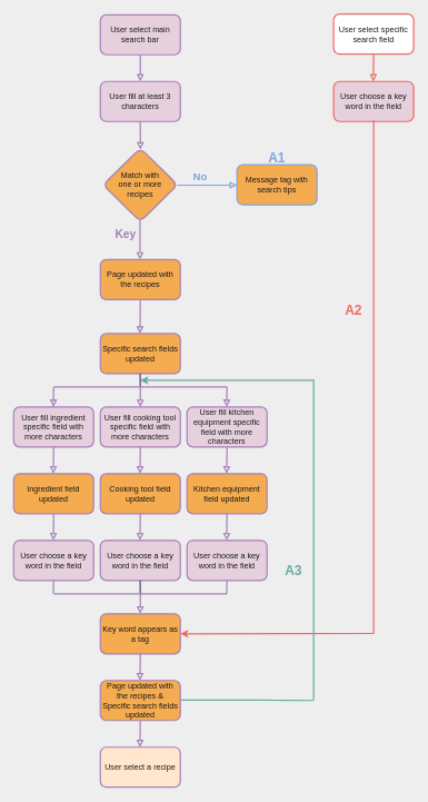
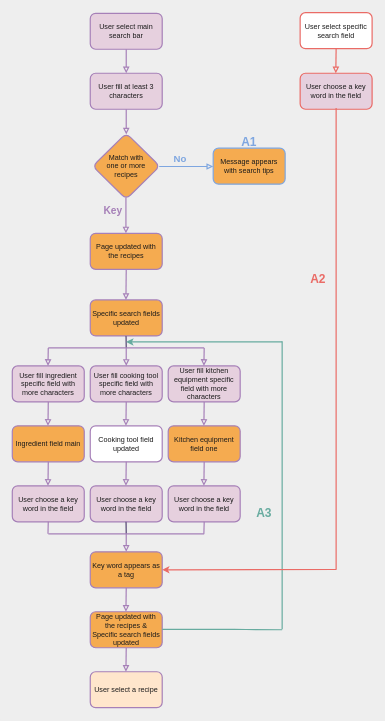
  <mxCell id="0" />
  <mxCell id="1" parent="0" />
  <mxCell id="2" value="User select main search bar" style="whiteSpace=wrap;html=1;fillColor=#E6D0DE;strokeColor=#A680B8;rounded=1;fontColor=#1A1A1A;strokeWidth=2;" vertex="1" parent="1"><mxGeometry x="150" y="21" width="120" height="60" as="geometry" /></mxCell>
  <mxCell id="3" value="" style="endArrow=block;html=1;endFill=0;labelBackgroundColor=#EEEEEE;strokeColor=#A680B8;fontColor=#000000;strokeWidth=2;" edge="1" parent="1"><mxGeometry width="50" height="50" relative="1" as="geometry"><mxPoint x="210" y="81" as="sourcePoint" /><mxPoint x="210" y="121" as="targetPoint" /></mxGeometry></mxCell>
  <mxCell id="4" value="User fill at least 3 characters" style="whiteSpace=wrap;html=1;fillColor=#E6D0DE;strokeColor=#A680B8;rounded=1;fontColor=#1A1A1A;strokeWidth=2;" vertex="1" parent="1"><mxGeometry x="150" y="121" width="120" height="60" as="geometry" /></mxCell>
  <mxCell id="5" value="Match with &lt;br&gt;one or more &lt;br&gt;recipes" style="rhombus;whiteSpace=wrap;html=1;fillColor=#f5ab50;strokeColor=#A680B8;rounded=1;fontColor=#1A1A1A;strokeWidth=2;" vertex="1" parent="1"><mxGeometry x="154" y="221" width="112" height="110" as="geometry" /></mxCell>
  <mxCell id="6" value="" style="endArrow=block;html=1;endFill=0;labelBackgroundColor=#EEEEEE;strokeColor=#A680B8;fontColor=#000000;strokeWidth=2;" edge="1" parent="1"><mxGeometry width="50" height="50" relative="1" as="geometry"><mxPoint x="210" y="181" as="sourcePoint" /><mxPoint x="210" y="223" as="targetPoint" /></mxGeometry></mxCell>
  <mxCell id="7" value="" style="endArrow=block;html=1;endFill=0;strokeColor=#7EA6E0;strokeWidth=2;arcSize=20;labelBackgroundColor=#EEEEEE;fontColor=#7EA6E0;" edge="1" parent="1"><mxGeometry width="50" height="50" relative="1" as="geometry"><mxPoint x="265" y="276.5" as="sourcePoint" /><mxPoint x="355" y="276.5" as="targetPoint" /></mxGeometry></mxCell>
  <mxCell id="8" value="No" style="text;html=1;strokeColor=none;fillColor=none;align=center;verticalAlign=middle;whiteSpace=wrap;fontColor=#7EA6E0;rounded=1;fontStyle=1;fontSize=16;" vertex="1" parent="1"><mxGeometry x="270" y="249" width="60" height="30" as="geometry" /></mxCell>
  <mxCell id="9" value="Key" style="text;html=1;strokeColor=none;fillColor=none;align=center;verticalAlign=middle;whiteSpace=wrap;rounded=1;fontColor=#A680B8;fontStyle=1;fontSize=17;" vertex="1" parent="1"><mxGeometry x="158" y="336" width="60" height="30" as="geometry" /></mxCell>
  <mxCell id="10" value="" style="endArrow=block;html=1;endFill=0;labelBackgroundColor=#EEEEEE;strokeColor=#A680B8;fontColor=#000000;strokeWidth=2;" edge="1" parent="1"><mxGeometry width="50" height="50" relative="1" as="geometry"><mxPoint x="209.5" y="328" as="sourcePoint" /><mxPoint x="209.5" y="388" as="targetPoint" /></mxGeometry></mxCell>
  <mxCell id="11" value="Page updated with the recipes" style="whiteSpace=wrap;html=1;fillColor=#F5AB50;strokeColor=#A680B8;rounded=1;fontColor=#1A1A1A;strokeWidth=2;" vertex="1" parent="1"><mxGeometry x="150" y="388" width="120" height="60" as="geometry" /></mxCell>
  <mxCell id="12" value="" style="edgeStyle=orthogonalEdgeStyle;orthogonalLoop=1;jettySize=auto;html=1;endArrow=block;endFill=0;labelBackgroundColor=#EEEEEE;strokeColor=#A680B8;fontColor=#000000;strokeWidth=2;" edge="1" parent="1" source="13" target="17"><mxGeometry relative="1" as="geometry" /></mxCell>
  <mxCell id="13" value="Specific search fields updated" style="whiteSpace=wrap;html=1;fillColor=#F5AB50;strokeColor=#A680B8;rounded=1;fontColor=#1A1A1A;strokeWidth=2;" vertex="1" parent="1"><mxGeometry x="150" y="499" width="120" height="60" as="geometry" /></mxCell>
  <mxCell id="14" value="" style="endArrow=block;html=1;endFill=0;labelBackgroundColor=#EEEEEE;strokeColor=#A680B8;fontColor=#000000;strokeWidth=2;" edge="1" parent="1"><mxGeometry width="50" height="50" relative="1" as="geometry"><mxPoint x="210" y="449" as="sourcePoint" /><mxPoint x="209.5" y="499" as="targetPoint" /></mxGeometry></mxCell>
  <mxCell id="15" value="User fill ingredient specific field with more characters" style="whiteSpace=wrap;html=1;fillColor=#E6D0DE;strokeColor=#A680B8;rounded=1;fontColor=#1A1A1A;strokeWidth=2;" vertex="1" parent="1"><mxGeometry x="20" y="609" width="120" height="60" as="geometry" /></mxCell>
  <mxCell id="16" value="" style="endArrow=block;html=1;endFill=0;labelBackgroundColor=#EEEEEE;strokeColor=#A680B8;fontColor=#000000;strokeWidth=2;" edge="1" parent="1"><mxGeometry width="50" height="50" relative="1" as="geometry"><mxPoint x="80" y="579" as="sourcePoint" /><mxPoint x="79.5" y="609" as="targetPoint" /></mxGeometry></mxCell>
  <mxCell id="17" value="User fill cooking tool specific field with more characters" style="whiteSpace=wrap;html=1;fillColor=#E6D0DE;strokeColor=#A680B8;rounded=1;fontColor=#1A1A1A;strokeWidth=2;" vertex="1" parent="1"><mxGeometry x="150" y="609" width="120" height="60" as="geometry" /></mxCell>
  <mxCell id="18" value="User fill kitchen equipment specific field with more characters" style="whiteSpace=wrap;html=1;fillColor=#E6D0DE;strokeColor=#A680B8;rounded=1;fontColor=#1A1A1A;strokeWidth=2;" vertex="1" parent="1"><mxGeometry x="280" y="609" width="120" height="60" as="geometry" /></mxCell>
  <mxCell id="19" value="" style="endArrow=none;html=1;labelBackgroundColor=#EEEEEE;strokeColor=#182E3E;fontColor=#1A1A1A;" edge="1" parent="1"><mxGeometry width="50" height="50" relative="1" as="geometry"><mxPoint x="210" y="579" as="sourcePoint" /><mxPoint x="209.5" y="559" as="targetPoint" /></mxGeometry></mxCell>
  <mxCell id="20" value="" style="endArrow=none;html=1;labelBackgroundColor=#EEEEEE;strokeColor=#A680B8;fontColor=#000000;strokeWidth=2;" edge="1" parent="1"><mxGeometry width="50" height="50" relative="1" as="geometry"><mxPoint x="80" y="579" as="sourcePoint" /><mxPoint x="340" y="579" as="targetPoint" /></mxGeometry></mxCell>
  <mxCell id="21" value="" style="endArrow=block;html=1;endFill=0;labelBackgroundColor=#EEEEEE;strokeColor=#A680B8;fontColor=#000000;strokeWidth=2;" edge="1" parent="1"><mxGeometry width="50" height="50" relative="1" as="geometry"><mxPoint x="340" y="579" as="sourcePoint" /><mxPoint x="339.5" y="609" as="targetPoint" /></mxGeometry></mxCell>
- <mxCell id="22" value="Ingredient field updated" style="whiteSpace=wrap;html=1;fillColor=#F5AB50;strokeColor=#A680B8;rounded=1;fontColor=#1A1A1A;strokeWidth=2;" vertex="1" parent="1"><mxGeometry x="20" y="709" width="120" height="60" as="geometry" /></mxCell>
- <mxCell id="23" value="Cooking tool field updated" style="whiteSpace=wrap;html=1;fillColor=#F5AB50;strokeColor=#A680B8;rounded=1;fontColor=#1A1A1A;strokeWidth=2;" vertex="1" parent="1"><mxGeometry x="150" y="709" width="120" height="60" as="geometry" /></mxCell>
- <mxCell id="24" value="Kitchen equipment field updated" style="whiteSpace=wrap;html=1;fillColor=#F5AB50;strokeColor=#A680B8;rounded=1;fontColor=#1A1A1A;strokeWidth=2;" vertex="1" parent="1"><mxGeometry x="280" y="709" width="120" height="60" as="geometry" /></mxCell>
+ <mxCell id="22" value="Ingredient field main" style="whiteSpace=wrap;html=1;fillColor=#F5AB50;strokeColor=#A680B8;rounded=1;fontColor=#1A1A1A;strokeWidth=2;" vertex="1" parent="1"><mxGeometry x="20" y="709" width="120" height="60" as="geometry" /></mxCell>
+ <mxCell id="23" value="Cooking tool field updated" style="whiteSpace=wrap;html=1;fillColor=#ffffff;strokeColor=#A680B8;rounded=1;fontColor=#1A1A1A;strokeWidth=2;" vertex="1" parent="1"><mxGeometry x="150" y="709" width="120" height="60" as="geometry" /></mxCell>
+ <mxCell id="24" value="Kitchen equipment field one" style="whiteSpace=wrap;html=1;fillColor=#F5AB50;strokeColor=#A680B8;rounded=1;fontColor=#1A1A1A;strokeWidth=2;" vertex="1" parent="1"><mxGeometry x="280" y="709" width="120" height="60" as="geometry" /></mxCell>
  <mxCell id="25" value="" style="endArrow=block;html=1;endFill=0;labelBackgroundColor=#EEEEEE;strokeColor=#A680B8;fontColor=#000000;strokeWidth=2;" edge="1" parent="1"><mxGeometry width="50" height="50" relative="1" as="geometry"><mxPoint x="80" y="669" as="sourcePoint" /><mxPoint x="79.5" y="709" as="targetPoint" /></mxGeometry></mxCell>
  <mxCell id="26" value="" style="endArrow=block;html=1;endFill=0;labelBackgroundColor=#EEEEEE;strokeColor=#A680B8;fontColor=#000000;strokeWidth=2;" edge="1" parent="1"><mxGeometry width="50" height="50" relative="1" as="geometry"><mxPoint x="210" y="669" as="sourcePoint" /><mxPoint x="209.5" y="709" as="targetPoint" /></mxGeometry></mxCell>
  <mxCell id="27" value="" style="endArrow=block;html=1;endFill=0;labelBackgroundColor=#EEEEEE;strokeColor=#A680B8;fontColor=#000000;strokeWidth=2;" edge="1" parent="1"><mxGeometry width="50" height="50" relative="1" as="geometry"><mxPoint x="340" y="669" as="sourcePoint" /><mxPoint x="339.5" y="709" as="targetPoint" /></mxGeometry></mxCell>
  <mxCell id="28" value="User choose a key word in the field" style="whiteSpace=wrap;html=1;fillColor=#E6D0DE;strokeColor=#A680B8;rounded=1;fontColor=#1A1A1A;strokeWidth=2;" vertex="1" parent="1"><mxGeometry x="20" y="809" width="120" height="60" as="geometry" /></mxCell>
  <mxCell id="29" value="" style="endArrow=block;html=1;endFill=0;labelBackgroundColor=#EEEEEE;strokeColor=#A680B8;fontColor=#000000;strokeWidth=2;" edge="1" parent="1"><mxGeometry width="50" height="50" relative="1" as="geometry"><mxPoint x="80" y="769" as="sourcePoint" /><mxPoint x="79.5" y="809" as="targetPoint" /></mxGeometry></mxCell>
  <mxCell id="30" value="User choose a key word in the field" style="whiteSpace=wrap;html=1;fillColor=#E6D0DE;strokeColor=#A680B8;rounded=1;fontColor=#1A1A1A;strokeWidth=2;" vertex="1" parent="1"><mxGeometry x="150" y="809" width="120" height="60" as="geometry" /></mxCell>
  <mxCell id="31" value="" style="endArrow=block;html=1;endFill=0;labelBackgroundColor=#EEEEEE;strokeColor=#A680B8;fontColor=#000000;strokeWidth=2;" edge="1" parent="1"><mxGeometry width="50" height="50" relative="1" as="geometry"><mxPoint x="210" y="769" as="sourcePoint" /><mxPoint x="209.5" y="809" as="targetPoint" /></mxGeometry></mxCell>
  <mxCell id="32" value="User choose a key word in the field" style="whiteSpace=wrap;html=1;fillColor=#E6D0DE;strokeColor=#A680B8;rounded=1;fontColor=#1A1A1A;strokeWidth=2;" vertex="1" parent="1"><mxGeometry x="280" y="809" width="120" height="60" as="geometry" /></mxCell>
  <mxCell id="33" value="" style="endArrow=block;html=1;endFill=0;labelBackgroundColor=#EEEEEE;strokeColor=#A680B8;fontColor=#000000;strokeWidth=2;" edge="1" parent="1"><mxGeometry width="50" height="50" relative="1" as="geometry"><mxPoint x="340" y="769" as="sourcePoint" /><mxPoint x="339.5" y="809" as="targetPoint" /></mxGeometry></mxCell>
  <mxCell id="34" value="Key word appears as a tag" style="whiteSpace=wrap;html=1;fillColor=#F5AB50;strokeColor=#A680B8;rounded=1;fontColor=#1A1A1A;strokeWidth=2;" vertex="1" parent="1"><mxGeometry x="150" y="919" width="120" height="60" as="geometry" /></mxCell>
  <mxCell id="35" value="" style="edgeStyle=orthogonalEdgeStyle;orthogonalLoop=1;jettySize=auto;html=1;endArrow=block;endFill=0;labelBackgroundColor=#EEEEEE;strokeColor=#A680B8;fontColor=#000000;strokeWidth=2;" edge="1" parent="1"><mxGeometry relative="1" as="geometry"><mxPoint x="210" y="869" as="sourcePoint" /><mxPoint x="210" y="919" as="targetPoint" /></mxGeometry></mxCell>
  <mxCell id="36" value="" style="endArrow=none;html=1;endFill=0;labelBackgroundColor=#EEEEEE;strokeColor=#A680B8;fontColor=#000000;strokeWidth=2;" edge="1" parent="1"><mxGeometry width="50" height="50" relative="1" as="geometry"><mxPoint x="80" y="869" as="sourcePoint" /><mxPoint x="79.5" y="889" as="targetPoint" /></mxGeometry></mxCell>
  <mxCell id="37" value="" style="endArrow=none;html=1;labelBackgroundColor=#EEEEEE;strokeColor=#182E3E;fontColor=#1A1A1A;" edge="1" parent="1"><mxGeometry width="50" height="50" relative="1" as="geometry"><mxPoint x="210" y="889" as="sourcePoint" /><mxPoint x="209.5" y="869" as="targetPoint" /></mxGeometry></mxCell>
  <mxCell id="38" value="" style="endArrow=none;html=1;labelBackgroundColor=#EEEEEE;strokeColor=#A680B8;fontColor=#000000;strokeWidth=2;" edge="1" parent="1"><mxGeometry width="50" height="50" relative="1" as="geometry"><mxPoint x="80" y="889" as="sourcePoint" /><mxPoint x="340" y="889" as="targetPoint" /></mxGeometry></mxCell>
  <mxCell id="39" value="" style="endArrow=none;html=1;endFill=0;labelBackgroundColor=#EEEEEE;strokeColor=#A680B8;fontColor=#000000;strokeWidth=2;" edge="1" parent="1"><mxGeometry width="50" height="50" relative="1" as="geometry"><mxPoint x="340" y="869" as="sourcePoint" /><mxPoint x="339.5" y="889" as="targetPoint" /></mxGeometry></mxCell>
  <mxCell id="40" value="Page updated with the recipes &amp;amp; &lt;br&gt;Specific search fields updated" style="whiteSpace=wrap;html=1;fillColor=#F5AB50;strokeColor=#A680B8;rounded=1;fontColor=#1A1A1A;strokeWidth=2;" vertex="1" parent="1"><mxGeometry x="150" y="1019" width="120" height="60" as="geometry" /></mxCell>
  <mxCell id="41" value="" style="endArrow=block;html=1;endFill=0;labelBackgroundColor=#EEEEEE;strokeColor=#A680B8;fontColor=#000000;strokeWidth=2;" edge="1" parent="1"><mxGeometry width="50" height="50" relative="1" as="geometry"><mxPoint x="210" y="979" as="sourcePoint" /><mxPoint x="209.5" y="1019" as="targetPoint" /></mxGeometry></mxCell>
  <mxCell id="42" value="User select a recipe" style="whiteSpace=wrap;html=1;fillColor=#ffe6cc;strokeColor=#A680B8;rounded=1;fontColor=#1A1A1A;strokeWidth=2;" vertex="1" parent="1"><mxGeometry x="150" y="1119" width="120" height="60" as="geometry" /></mxCell>
  <mxCell id="43" value="" style="endArrow=block;html=1;endFill=0;labelBackgroundColor=#EEEEEE;strokeColor=#A680B8;fontColor=#1A1A1A;strokeWidth=2;" edge="1" parent="1"><mxGeometry width="50" height="50" relative="1" as="geometry"><mxPoint x="210" y="1079" as="sourcePoint" /><mxPoint x="209.5" y="1119" as="targetPoint" /></mxGeometry></mxCell>
- <mxCell id="44" value="Message tag with search tips" style="whiteSpace=wrap;html=1;fillColor=#F5AB50;strokeColor=#7EA6E0;strokeWidth=2;rounded=1;fontColor=#1A1A1A;" vertex="1" parent="1"><mxGeometry x="355" y="246" width="120" height="60" as="geometry" /></mxCell>
+ <mxCell id="44" value="Message appears with search tips" style="whiteSpace=wrap;html=1;fillColor=#F5AB50;strokeColor=#7EA6E0;strokeWidth=2;rounded=1;fontColor=#1A1A1A;" vertex="1" parent="1"><mxGeometry x="355" y="246" width="120" height="60" as="geometry" /></mxCell>
  <mxCell id="45" value="A1" style="text;html=1;strokeColor=none;fillColor=none;align=center;verticalAlign=middle;whiteSpace=wrap;fontColor=#7EA6E0;rounded=1;fontSize=20;fontStyle=1" vertex="1" parent="1"><mxGeometry x="385" y="219" width="60" height="30" as="geometry" /></mxCell>
  <mxCell id="46" value="" style="endArrow=classic;html=1;fontColor=#1A1A1A;strokeColor=#67AB9F;strokeWidth=2;labelBackgroundColor=#EEEEEE;" edge="1" parent="1"><mxGeometry width="50" height="50" relative="1" as="geometry"><mxPoint x="470" y="569" as="sourcePoint" /><mxPoint x="210" y="569" as="targetPoint" /></mxGeometry></mxCell>
  <mxCell id="47" value="" style="endArrow=none;html=1;fontColor=#1A1A1A;strokeColor=#67AB9F;strokeWidth=2;endFill=0;labelBackgroundColor=#EEEEEE;" edge="1" parent="1"><mxGeometry width="50" height="50" relative="1" as="geometry"><mxPoint x="270" y="1048.5" as="sourcePoint" /><mxPoint x="470" y="1049" as="targetPoint" /><Array as="points"><mxPoint x="400" y="1048.5" /></Array></mxGeometry></mxCell>
  <mxCell id="48" value="" style="endArrow=none;html=1;fontColor=#1A1A1A;strokeColor=#67AB9F;strokeWidth=2;labelBackgroundColor=#EEEEEE;" edge="1" parent="1"><mxGeometry width="50" height="50" relative="1" as="geometry"><mxPoint x="470" y="1048" as="sourcePoint" /><mxPoint x="470" y="568" as="targetPoint" /></mxGeometry></mxCell>
  <mxCell id="49" value="A3" style="text;html=1;strokeColor=none;fillColor=none;align=center;verticalAlign=middle;whiteSpace=wrap;fontColor=#67AB9F;rounded=1;arcSize=0;fontSize=20;fontStyle=1" vertex="1" parent="1"><mxGeometry x="410" y="839" width="60" height="30" as="geometry" /></mxCell>
  <mxCell id="50" value="User choose a key word in the field" style="whiteSpace=wrap;html=1;fillColor=#E6D0DE;strokeColor=#EA6B66;rounded=1;fontColor=#1A1A1A;strokeWidth=2;" vertex="1" parent="1"><mxGeometry x="500" y="121" width="120" height="60" as="geometry" /></mxCell>
  <mxCell id="51" value="" style="endArrow=none;html=1;endFill=0;labelBackgroundColor=#EEEEEE;strokeColor=#EA6B66;fontColor=#1A1A1A;strokeWidth=2;" edge="1" parent="1"><mxGeometry width="50" height="50" relative="1" as="geometry"><mxPoint x="560" y="179" as="sourcePoint" /><mxPoint x="560" y="949" as="targetPoint" /></mxGeometry></mxCell>
  <mxCell id="52" value="User select specific search field" style="whiteSpace=wrap;html=1;fillColor=#ffffff;strokeColor=#EA6B66;rounded=1;fontColor=#1A1A1A;strokeWidth=2;" vertex="1" parent="1"><mxGeometry x="500" y="20" width="120" height="60" as="geometry" /></mxCell>
  <mxCell id="53" value="" style="endArrow=block;html=1;endFill=0;labelBackgroundColor=#EEEEEE;strokeColor=#EA6B66;fontColor=#1A1A1A;strokeWidth=2;" edge="1" parent="1"><mxGeometry width="50" height="50" relative="1" as="geometry"><mxPoint x="560" y="80" as="sourcePoint" /><mxPoint x="559.5" y="121" as="targetPoint" /></mxGeometry></mxCell>
  <mxCell id="54" value="" style="endArrow=classic;html=1;fontColor=#1A1A1A;strokeColor=#EA6B66;strokeWidth=2;labelBackgroundColor=#EEEEEE;entryX=1;entryY=0.5;entryDx=0;entryDy=0;" edge="1" parent="1" target="34"><mxGeometry width="50" height="50" relative="1" as="geometry"><mxPoint x="560" y="948.5" as="sourcePoint" /><mxPoint x="300" y="948.5" as="targetPoint" /></mxGeometry></mxCell>
  <mxCell id="55" value="A2" style="text;html=1;strokeColor=none;fillColor=none;align=center;verticalAlign=middle;whiteSpace=wrap;fontColor=#EA6B66;rounded=1;arcSize=0;fontSize=20;fontStyle=1" vertex="1" parent="1"><mxGeometry x="500" y="449" width="60" height="30" as="geometry" /></mxCell>
